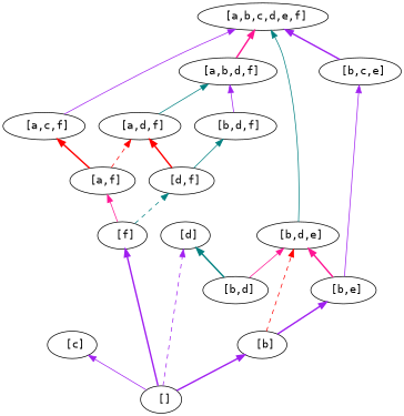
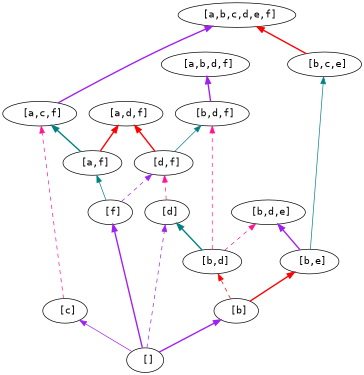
  digraph {
    fontname="DejaVu Sans Mono"
    rankdir=BT
    node [fontname="DejaVu Sans Mono"]
    edge [color=purple fontname="DejaVu Sans Mono" style=bold]
    n1 [label=" []"]
    n2 [label=" [f]"]
    n3 [label=" [d]"]
    n4 [label=" [c]"]
    n5 [label=" [b]"]
    n6 [label=" [d,f]"]
    n7 [label=" [a,f]"]
    n8 [label=" [a,c,f]"]
    n9 [label=" [b,d]"]
    n10 [label=" [b,e]"]
    n11 [label=" [b,d,f]"]
    n12 [label=" [a,d,f]"]
    n13 [label=" [a,b,d,f]"]
    n14 [label=" [a,b,c,d,e,f]"]
    n15 [label=" [b,d,e]"]
    n16 [label=" [b,c,e]"]
    n1 -> n2
    n1 -> n3 [style=dashed]
    n1 -> n4 [style=solid]
    n1 -> n5
-   n2 -> n6 [color=teal style=dashed]
-   n2 -> n7 [color=deeppink style=solid]
-   n5 -> n15 [color=red style=dashed]
-   n5 -> n10
+   n2 -> n6 [style=dashed]
+   n2 -> n7 [color=teal style=solid]
+   n3 -> n6 [color=deeppink style=dashed]
+   n4 -> n8 [color=deeppink style=dashed]
+   n5 -> n9 [color=red style=dashed]
+   n5 -> n10 [color=red]
    n6 -> n11 [color=teal style=solid]
    n6 -> n12 [color=red]
-   n7 -> n8 [color=red]
-   n7 -> n12 [color=red style=dashed]
-   n8 -> n14 [style=solid]
+   n7 -> n8 [color=teal]
+   n7 -> n12 [color=red]
+   n8 -> n14
    n9 -> n3 [color=teal]
-   n9 -> n15 [color=deeppink style=solid]
-   n10 -> n15 [color=deeppink]
-   n10 -> n16 [style=solid]
-   n11 -> n13 [style=solid]
-   n12 -> n13 [color=teal style=solid]
-   n13 -> n14 [color=deeppink]
-   n15 -> n14 [color=teal style=solid]
-   n16 -> n14
+   n9 -> n11 [color=deeppink style=dashed]
+   n9 -> n15 [color=deeppink style=dashed]
+   n10 -> n15
+   n10 -> n16 [color=teal style=solid]
+   n11 -> n13
+   n16 -> n14 [color=red]
  }
